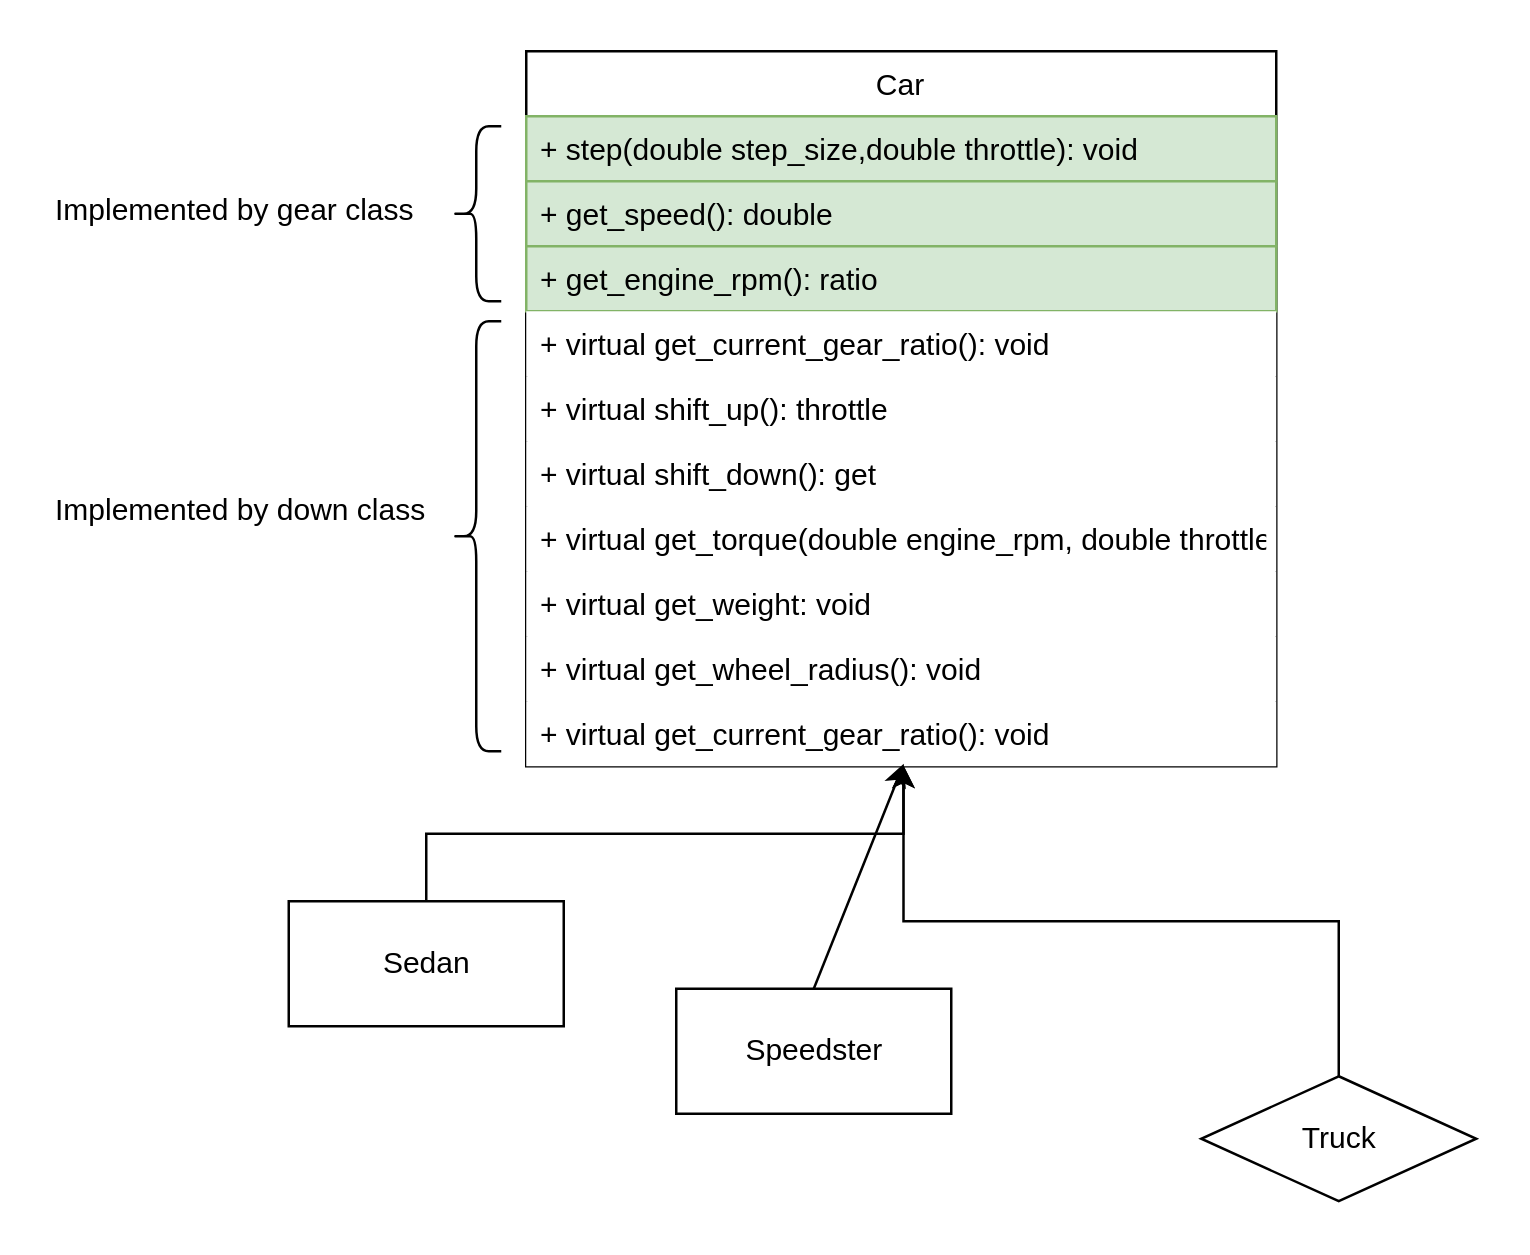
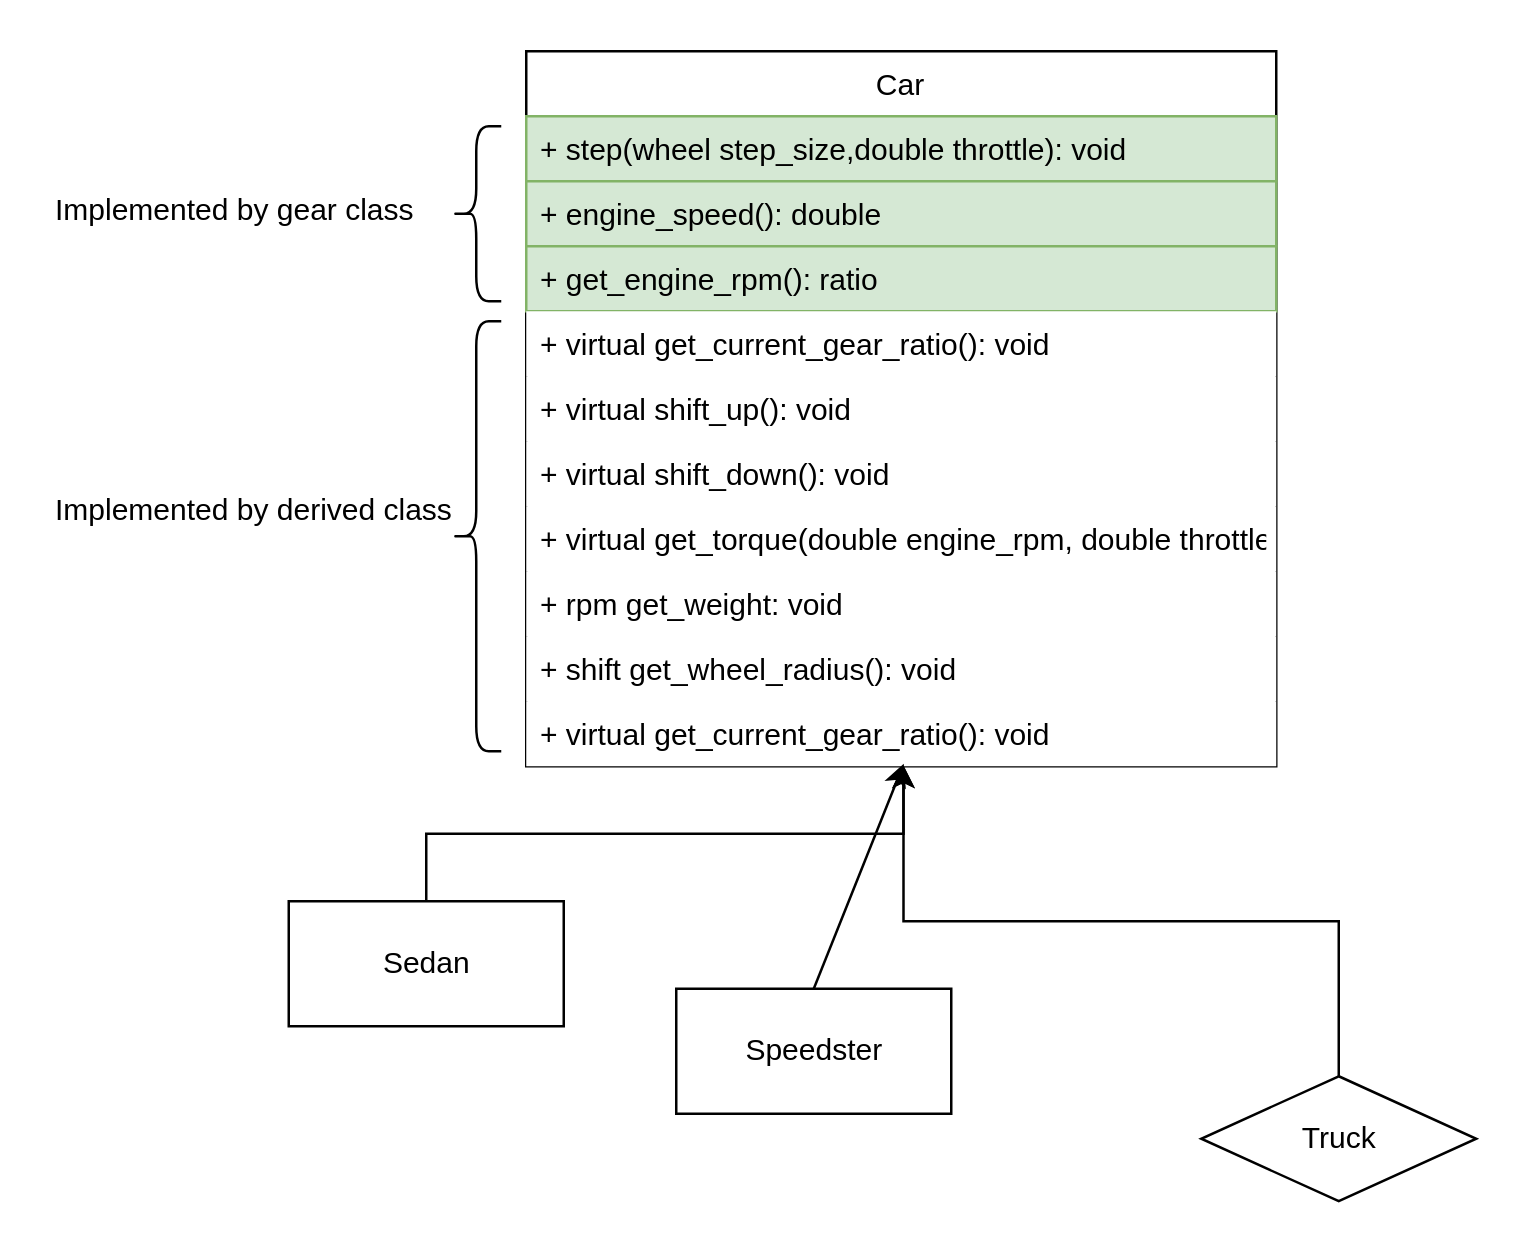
  <mxCell id="0" />
  <mxCell id="1" parent="0" />
  <mxCell id="2" value="Car" style="swimlane;fontStyle=0;childLayout=stackLayout;horizontal=1;startSize=26;fillColor=#ffffff;horizontalStack=0;resizeParent=1;resizeParentMax=0;resizeLast=0;collapsible=1;marginBottom=0;" parent="1" vertex="1"><mxGeometry x="210" y="20" width="300" height="286" as="geometry" /></mxCell>
- <mxCell id="3" value="+ step(double step_size,double throttle): void&#10;" style="text;strokeColor=#82b366;fillColor=#d5e8d4;align=left;verticalAlign=top;spacingLeft=4;spacingRight=4;overflow=hidden;rotatable=0;points=[[0,0.5],[1,0.5]];portConstraint=eastwest;" parent="2" vertex="1"><mxGeometry y="26" width="300" height="26" as="geometry" /></mxCell>
- <mxCell id="4" value="+ get_speed(): double" style="text;strokeColor=#82b366;fillColor=#d5e8d4;align=left;verticalAlign=top;spacingLeft=4;spacingRight=4;overflow=hidden;rotatable=0;points=[[0,0.5],[1,0.5]];portConstraint=eastwest;" vertex="1" parent="2"><mxGeometry y="52" width="300" height="26" as="geometry" /></mxCell>
+ <mxCell id="3" value="+ step(wheel step_size,double throttle): void&#10;" style="text;strokeColor=#82b366;fillColor=#d5e8d4;align=left;verticalAlign=top;spacingLeft=4;spacingRight=4;overflow=hidden;rotatable=0;points=[[0,0.5],[1,0.5]];portConstraint=eastwest;" parent="2" vertex="1"><mxGeometry y="26" width="300" height="26" as="geometry" /></mxCell>
+ <mxCell id="4" value="+ engine_speed(): double" style="text;strokeColor=#82b366;fillColor=#d5e8d4;align=left;verticalAlign=top;spacingLeft=4;spacingRight=4;overflow=hidden;rotatable=0;points=[[0,0.5],[1,0.5]];portConstraint=eastwest;" vertex="1" parent="2"><mxGeometry y="52" width="300" height="26" as="geometry" /></mxCell>
  <mxCell id="5" value="+ get_engine_rpm(): ratio" style="text;strokeColor=#82b366;fillColor=#d5e8d4;align=left;verticalAlign=top;spacingLeft=4;spacingRight=4;overflow=hidden;rotatable=0;points=[[0,0.5],[1,0.5]];portConstraint=eastwest;" vertex="1" parent="2"><mxGeometry y="78" width="300" height="26" as="geometry" /></mxCell>
  <mxCell id="6" value="+ virtual get_current_gear_ratio(): void" style="text;strokeColor=none;fillColor=#ffffff;align=left;verticalAlign=top;spacingLeft=4;spacingRight=4;overflow=hidden;rotatable=0;points=[[0,0.5],[1,0.5]];portConstraint=eastwest;" vertex="1" parent="2"><mxGeometry y="104" width="300" height="26" as="geometry" /></mxCell>
- <mxCell id="7" value="+ virtual shift_up(): throttle" style="text;strokeColor=none;fillColor=#ffffff;align=left;verticalAlign=top;spacingLeft=4;spacingRight=4;overflow=hidden;rotatable=0;points=[[0,0.5],[1,0.5]];portConstraint=eastwest;" parent="2" vertex="1"><mxGeometry y="130" width="300" height="26" as="geometry" /></mxCell>
- <mxCell id="8" value="+ virtual shift_down(): get" style="text;strokeColor=none;fillColor=#ffffff;align=left;verticalAlign=top;spacingLeft=4;spacingRight=4;overflow=hidden;rotatable=0;points=[[0,0.5],[1,0.5]];portConstraint=eastwest;" vertex="1" parent="2"><mxGeometry y="156" width="300" height="26" as="geometry" /></mxCell>
+ <mxCell id="7" value="+ virtual shift_up(): void" style="text;strokeColor=none;fillColor=#ffffff;align=left;verticalAlign=top;spacingLeft=4;spacingRight=4;overflow=hidden;rotatable=0;points=[[0,0.5],[1,0.5]];portConstraint=eastwest;" parent="2" vertex="1"><mxGeometry y="130" width="300" height="26" as="geometry" /></mxCell>
+ <mxCell id="8" value="+ virtual shift_down(): void" style="text;strokeColor=none;fillColor=#ffffff;align=left;verticalAlign=top;spacingLeft=4;spacingRight=4;overflow=hidden;rotatable=0;points=[[0,0.5],[1,0.5]];portConstraint=eastwest;" vertex="1" parent="2"><mxGeometry y="156" width="300" height="26" as="geometry" /></mxCell>
  <mxCell id="9" value="+ virtual get_torque(double engine_rpm, double throttle)&#10;" style="text;strokeColor=none;fillColor=#ffffff;align=left;verticalAlign=top;spacingLeft=4;spacingRight=4;overflow=hidden;rotatable=0;points=[[0,0.5],[1,0.5]];portConstraint=eastwest;" parent="2" vertex="1"><mxGeometry y="182" width="300" height="26" as="geometry" /></mxCell>
- <mxCell id="10" value="+ virtual get_weight: void" style="text;strokeColor=none;fillColor=#ffffff;align=left;verticalAlign=top;spacingLeft=4;spacingRight=4;overflow=hidden;rotatable=0;points=[[0,0.5],[1,0.5]];portConstraint=eastwest;" vertex="1" parent="2"><mxGeometry y="208" width="300" height="26" as="geometry" /></mxCell>
- <mxCell id="11" value="+ virtual get_wheel_radius(): void" style="text;strokeColor=none;fillColor=#ffffff;align=left;verticalAlign=top;spacingLeft=4;spacingRight=4;overflow=hidden;rotatable=0;points=[[0,0.5],[1,0.5]];portConstraint=eastwest;" vertex="1" parent="2"><mxGeometry y="234" width="300" height="26" as="geometry" /></mxCell>
+ <mxCell id="10" value="+ rpm get_weight: void" style="text;strokeColor=none;fillColor=#ffffff;align=left;verticalAlign=top;spacingLeft=4;spacingRight=4;overflow=hidden;rotatable=0;points=[[0,0.5],[1,0.5]];portConstraint=eastwest;" vertex="1" parent="2"><mxGeometry y="208" width="300" height="26" as="geometry" /></mxCell>
+ <mxCell id="11" value="+ shift get_wheel_radius(): void" style="text;strokeColor=none;fillColor=#ffffff;align=left;verticalAlign=top;spacingLeft=4;spacingRight=4;overflow=hidden;rotatable=0;points=[[0,0.5],[1,0.5]];portConstraint=eastwest;" vertex="1" parent="2"><mxGeometry y="234" width="300" height="26" as="geometry" /></mxCell>
  <mxCell id="12" value="+ virtual get_current_gear_ratio(): void" style="text;strokeColor=none;fillColor=#ffffff;align=left;verticalAlign=top;spacingLeft=4;spacingRight=4;overflow=hidden;rotatable=0;points=[[0,0.5],[1,0.5]];portConstraint=eastwest;" vertex="1" parent="2"><mxGeometry y="260" width="300" height="26" as="geometry" /></mxCell>
  <mxCell id="13" style="edgeStyle=orthogonalEdgeStyle;rounded=0;orthogonalLoop=1;jettySize=auto;html=1;entryX=0.503;entryY=0.987;entryDx=0;entryDy=0;entryPerimeter=0;startArrow=none;startFill=0;endArrow=classic;endFill=1;strokeColor=#000000;strokeWidth=1;" edge="1" parent="1" source="14" target="12"><mxGeometry relative="1" as="geometry" /></mxCell>
  <mxCell id="14" value="Sedan" style="html=1;fillColor=#ffffff;" parent="1" vertex="1"><mxGeometry x="115" y="360" width="110" height="50" as="geometry" /></mxCell>
  <mxCell id="15" style="rounded=0;orthogonalLoop=1;jettySize=auto;html=1;exitX=0.5;exitY=0;exitDx=0;exitDy=0;startArrow=none;startFill=0;endArrow=classic;endFill=1;strokeColor=#000000;strokeWidth=1;" edge="1" parent="1" source="16"><mxGeometry relative="1" as="geometry"><mxPoint x="361" y="305" as="targetPoint" /></mxGeometry></mxCell>
  <mxCell id="16" value="Speedster" style="html=1;fillColor=#ffffff;" parent="1" vertex="1"><mxGeometry x="270" y="395" width="110" height="50" as="geometry" /></mxCell>
  <mxCell id="17" style="edgeStyle=orthogonalEdgeStyle;rounded=0;orthogonalLoop=1;jettySize=auto;html=1;entryX=0.503;entryY=0.987;entryDx=0;entryDy=0;entryPerimeter=0;startArrow=none;startFill=0;endArrow=classic;endFill=1;strokeColor=#000000;strokeWidth=1;" edge="1" parent="1" source="18" target="12"><mxGeometry relative="1" as="geometry" /></mxCell>
  <mxCell id="18" value="Truck" style="rhombus;html=1;fillColor=#ffffff;" parent="1" vertex="1"><mxGeometry x="480" y="430" width="110" height="50" as="geometry" /></mxCell>
  <mxCell id="19" value="" style="shape=curlyBracket;whiteSpace=wrap;html=1;rounded=1;size=0.5;" vertex="1" parent="1"><mxGeometry x="180" y="50" width="20" height="70" as="geometry" /></mxCell>
  <mxCell id="20" value="Implemented by gear class" style="text;whiteSpace=wrap;html=1;" vertex="1" parent="1"><mxGeometry x="20" y="70" width="180" height="30" as="geometry" /></mxCell>
  <mxCell id="21" value="" style="shape=curlyBracket;whiteSpace=wrap;html=1;rounded=1;size=0.5;" vertex="1" parent="1"><mxGeometry x="180" y="128" width="20" height="172" as="geometry" /></mxCell>
- <mxCell id="22" value="&lt;div&gt;Implemented by down class&lt;/div&gt;" style="text;whiteSpace=wrap;html=1;" vertex="1" parent="1"><mxGeometry x="20" y="190" width="180" height="30" as="geometry" /></mxCell>
+ <mxCell id="22" value="&lt;div&gt;Implemented by derived class&lt;/div&gt;" style="text;whiteSpace=wrap;html=1;" vertex="1" parent="1"><mxGeometry x="20" y="190" width="180" height="30" as="geometry" /></mxCell>
